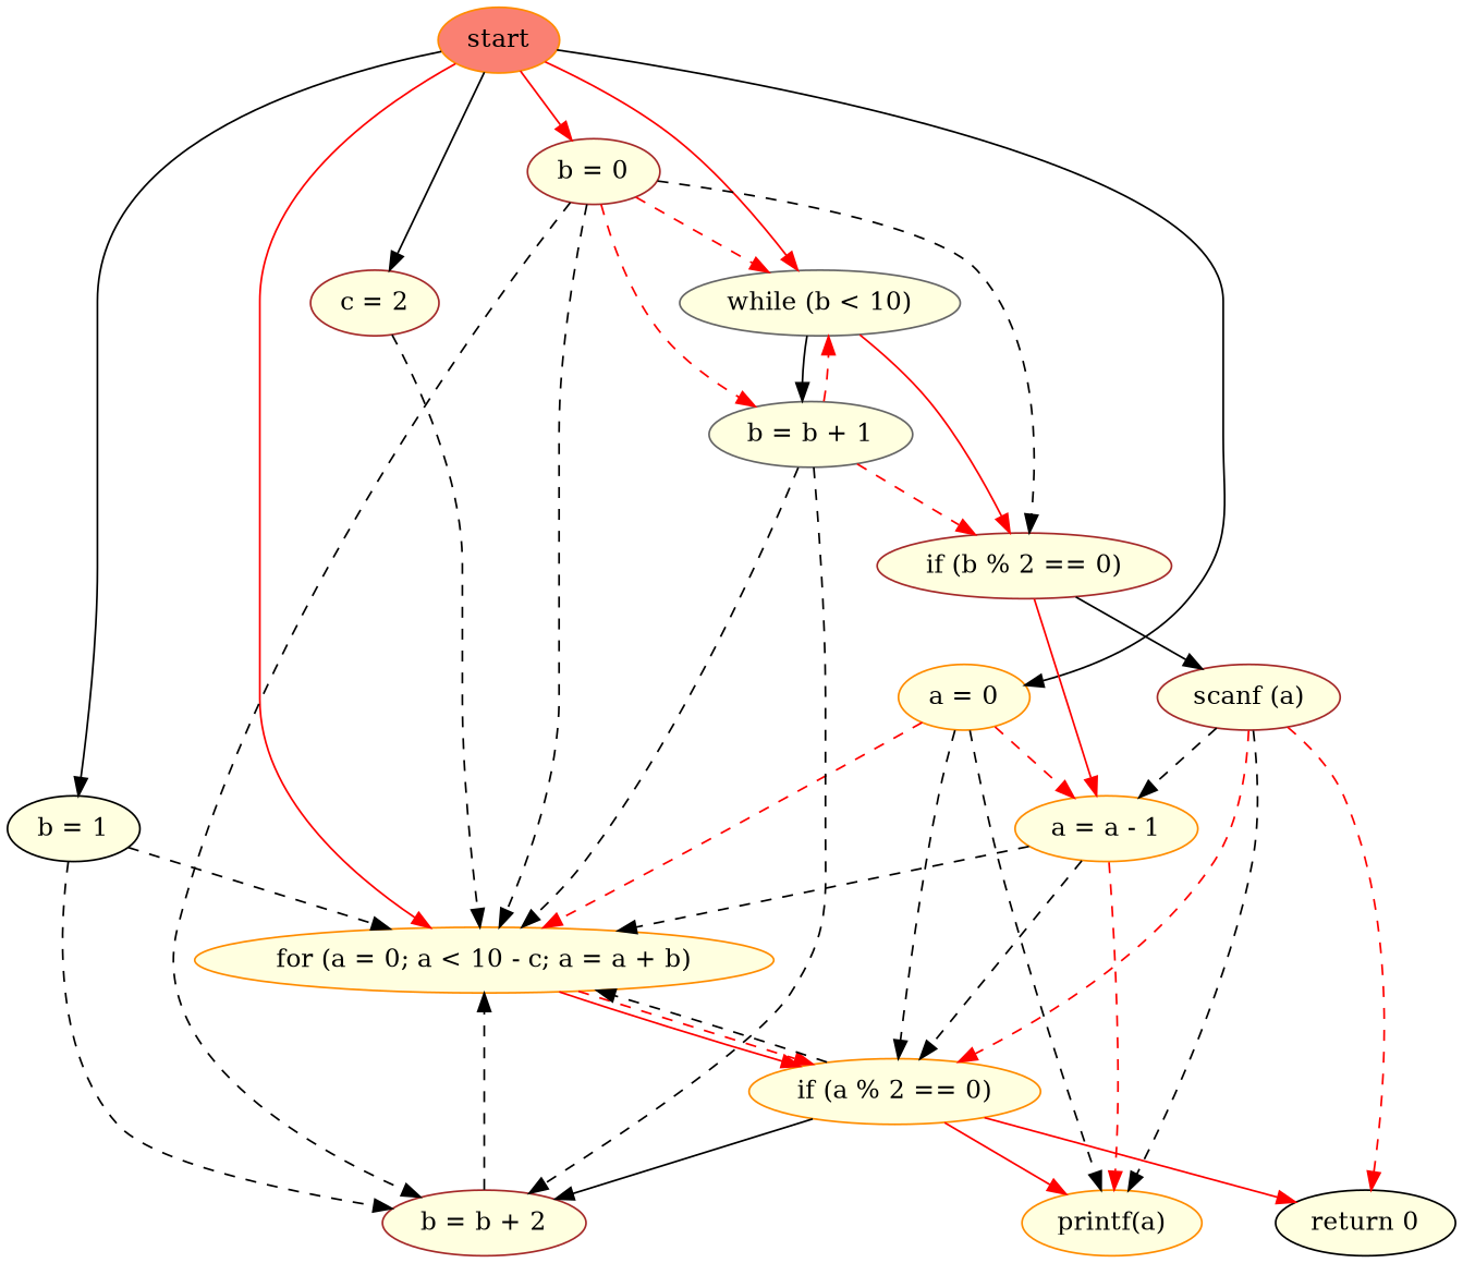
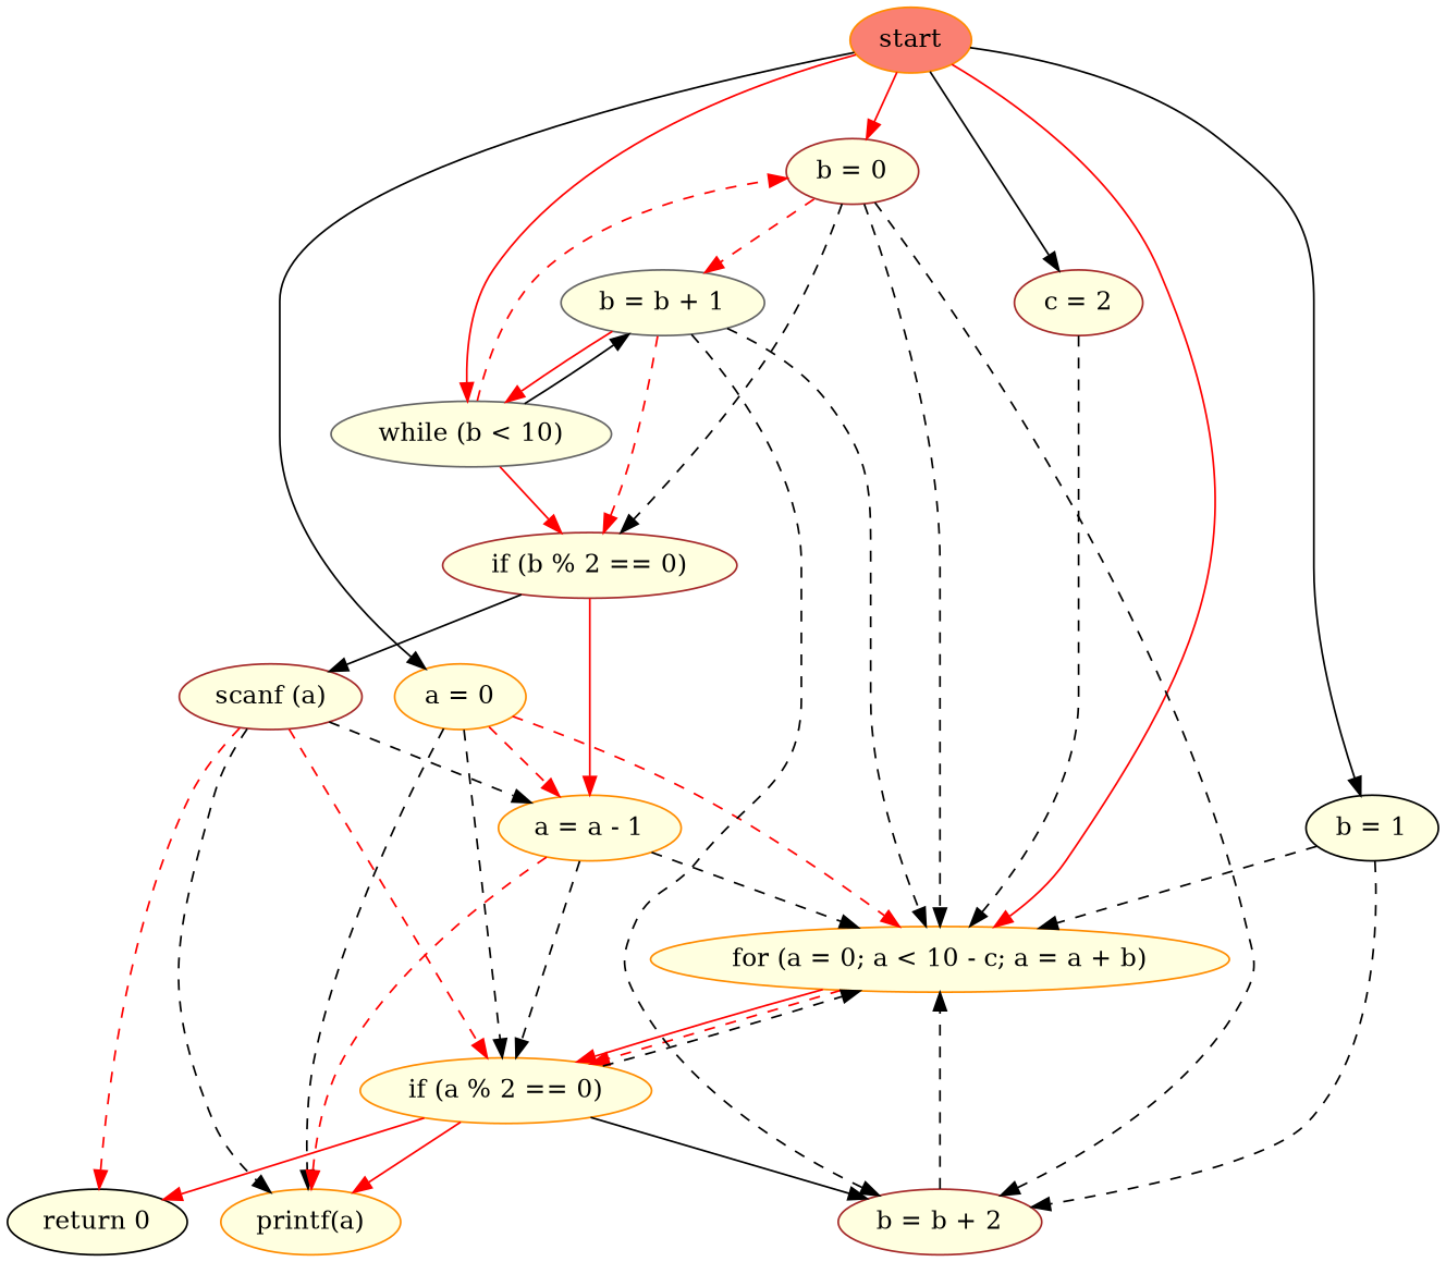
  digraph {
    node [color=darkorange fillcolor=lightyellow shape=ellipse style=filled]
    edge [color=black style=dashed]
    n1 [fillcolor=salmon label=start]
    n2 [label="a = 0"]
    n3 [color=brown label="b = 0"]
    n4 [color=gray40 label="while (b < 10)"]
    n5 [color=black label="b = 1"]
    n6 [color=brown label="c = 2"]
    n7 [label="for (a = 0; a < 10 - c; a = a + b)"]
    n8 [label="a = a - 1"]
    n9 [label="if (a % 2 == 0)"]
    n10 [label="printf(a)"]
    n11 [color=brown label="if (b % 2 == 0)"]
    n12 [color=gray40 label="b = b + 1"]
    n13 [color=brown label="b = b + 2"]
    n14 [color=black label="return 0"]
    n15 [color=brown label="scanf (a)"]
    n1 -> n2 [style=""]
    n1 -> n3 [color=red style=""]
    n1 -> n4 [color=red style=""]
    n1 -> n5 [style=""]
    n1 -> n6 [style=""]
    n1 -> n7 [color=red style=""]
    n2 -> n7 [color=red]
    n2 -> n8 [color=red]
    n2 -> n9
    n2 -> n10
-   n3 -> n4 [color=red]
+   n4 -> n3 [color=red]
    n3 -> n7
    n3 -> n11
    n3 -> n12 [color=red]
    n3 -> n13
    n4 -> n11 [color=red style=""]
    n4 -> n12 [style=""]
    n5 -> n7
    n5 -> n13
    n6 -> n7
    n7 -> n9 [color=red style=""]
    n7 -> n9 [color=red]
    n8 -> n7
    n8 -> n9
    n8 -> n10 [color=red]
    n9 -> n7
    n9 -> n10 [color=red style=""]
    n9 -> n13 [style=""]
    n9 -> n14 [color=red style=""]
    n11 -> n8 [color=red style=""]
    n11 -> n15 [style=""]
-   n12 -> n4 [color=red]
+   n12 -> n4 [color=red style=solid]
    n12 -> n7
    n12 -> n11 [color=red]
    n12 -> n13
    n13 -> n7
    n15 -> n8
    n15 -> n9 [color=red]
    n15 -> n10
    n15 -> n14 [color=red]
  }
